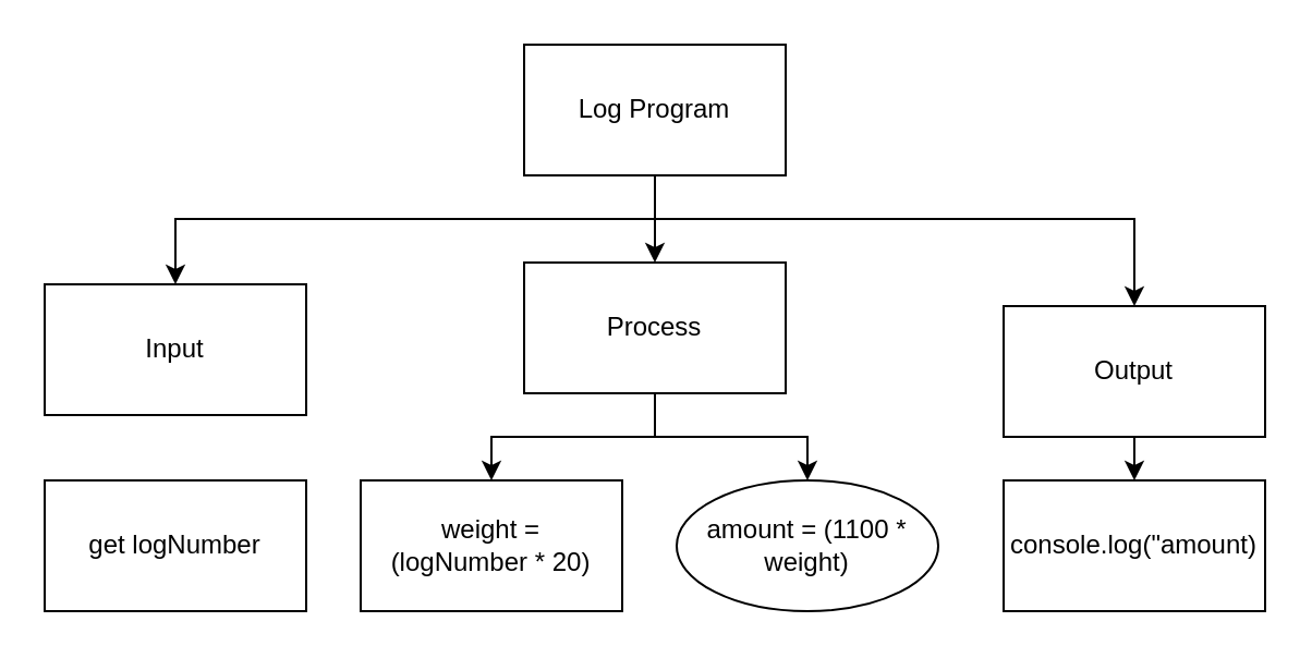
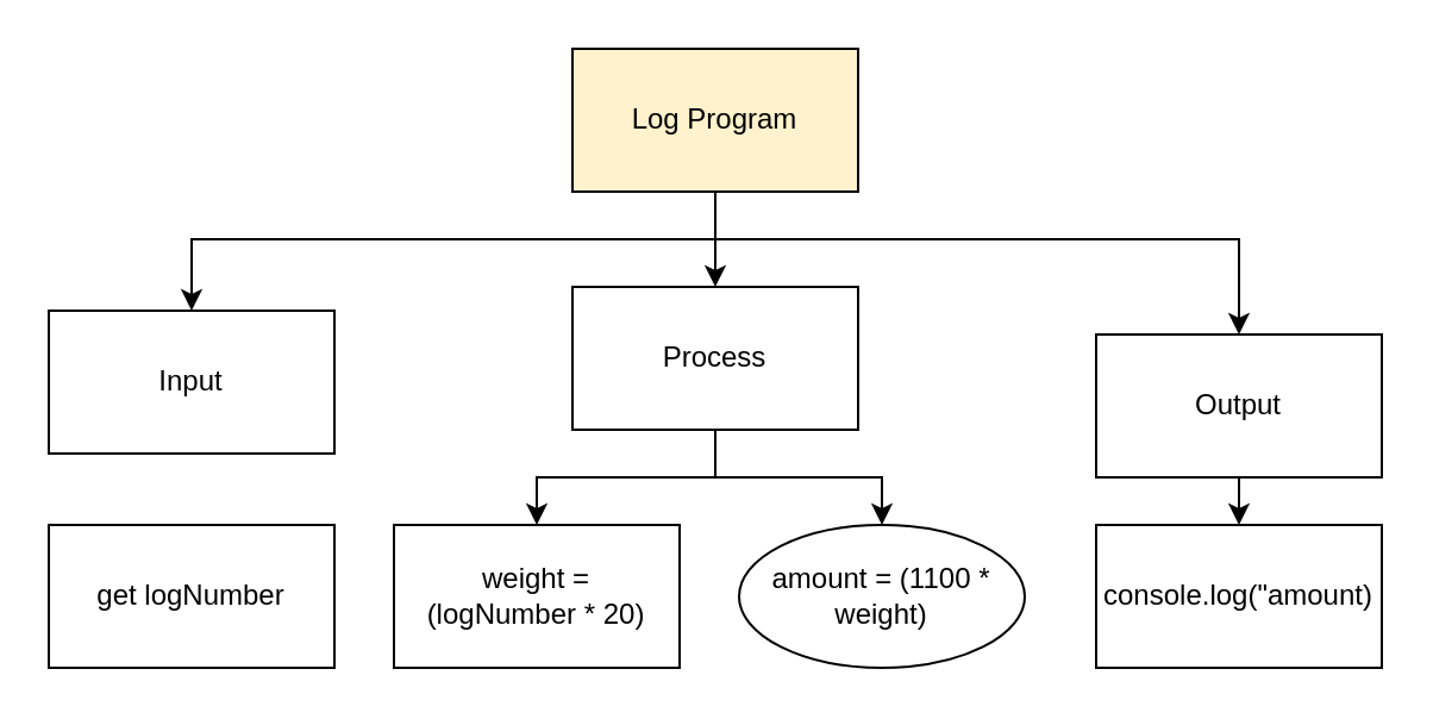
  <mxCell id="0" />
  <mxCell id="1" parent="0" />
  <mxCell id="2" value="Input" style="rounded=0;whiteSpace=wrap;html=1;" parent="1" vertex="1"><mxGeometry x="20" y="130" width="120" height="60" as="geometry" /></mxCell>
  <mxCell id="3" style="edgeStyle=none;html=1;entryX=0.5;entryY=0;entryDx=0;entryDy=0;rounded=0;" parent="1" target="2" edge="1"><mxGeometry relative="1" as="geometry"><mxPoint x="280" y="100" as="sourcePoint" /><Array as="points"><mxPoint x="80" y="100" /></Array></mxGeometry></mxCell>
  <mxCell id="4" style="edgeStyle=none;rounded=0;html=1;entryX=0.5;entryY=0;entryDx=0;entryDy=0;" parent="1" target="11" edge="1"><mxGeometry relative="1" as="geometry"><mxPoint x="280" y="100" as="sourcePoint" /><Array as="points"><mxPoint x="520" y="100" /></Array></mxGeometry></mxCell>
  <mxCell id="5" value="" style="edgeStyle=none;rounded=0;html=1;" parent="1" source="6" target="9" edge="1"><mxGeometry relative="1" as="geometry" /></mxCell>
- <mxCell id="6" value="Log Program" style="rounded=0;whiteSpace=wrap;html=1;" parent="1" vertex="1"><mxGeometry x="240" y="20" width="120" height="60" as="geometry" /></mxCell>
+ <mxCell id="6" value="Log Program" style="rounded=0;whiteSpace=wrap;html=1;fillColor=#fff2cc;" parent="1" vertex="1"><mxGeometry x="240" y="20" width="120" height="60" as="geometry" /></mxCell>
  <mxCell id="7" style="edgeStyle=none;html=1;entryX=0.5;entryY=0;entryDx=0;entryDy=0;rounded=0;" parent="1" source="9" target="13" edge="1"><mxGeometry relative="1" as="geometry"><Array as="points"><mxPoint x="300" y="200" /><mxPoint x="225" y="200" /></Array></mxGeometry></mxCell>
  <mxCell id="8" style="edgeStyle=none;rounded=0;html=1;entryX=0.5;entryY=0;entryDx=0;entryDy=0;" parent="1" target="14" edge="1"><mxGeometry relative="1" as="geometry"><mxPoint x="300" y="200" as="sourcePoint" /><Array as="points"><mxPoint x="370" y="200" /></Array></mxGeometry></mxCell>
  <mxCell id="9" value="Process" style="rounded=0;whiteSpace=wrap;html=1;" parent="1" vertex="1"><mxGeometry x="240" y="120" width="120" height="60" as="geometry" /></mxCell>
  <mxCell id="10" value="" style="edgeStyle=none;rounded=0;html=1;" parent="1" source="11" target="15" edge="1"><mxGeometry relative="1" as="geometry" /></mxCell>
  <mxCell id="11" value="Output" style="rounded=0;whiteSpace=wrap;html=1;" parent="1" vertex="1"><mxGeometry x="460" y="140" width="120" height="60" as="geometry" /></mxCell>
  <mxCell id="12" value="get logNumber" style="rounded=0;whiteSpace=wrap;html=1;" parent="1" vertex="1"><mxGeometry x="20" y="220" width="120" height="60" as="geometry" /></mxCell>
  <mxCell id="13" value="weight = (logNumber&amp;nbsp;* 20)" style="rounded=0;whiteSpace=wrap;html=1;" parent="1" vertex="1"><mxGeometry x="165" y="220" width="120" height="60" as="geometry" /></mxCell>
  <mxCell id="14" value="amount = (1100 * weight)" style="ellipse;whiteSpace=wrap;html=1;" parent="1" vertex="1"><mxGeometry x="310" y="220" width="120" height="60" as="geometry" /></mxCell>
  <mxCell id="15" value="console.log(&quot;amount)" style="rounded=0;whiteSpace=wrap;html=1;" parent="1" vertex="1"><mxGeometry x="460" y="220" width="120" height="60" as="geometry" /></mxCell>
